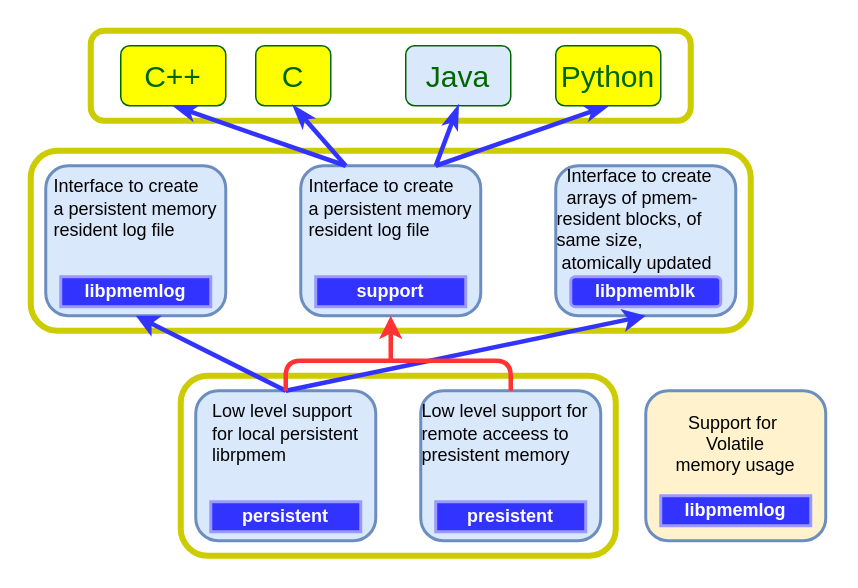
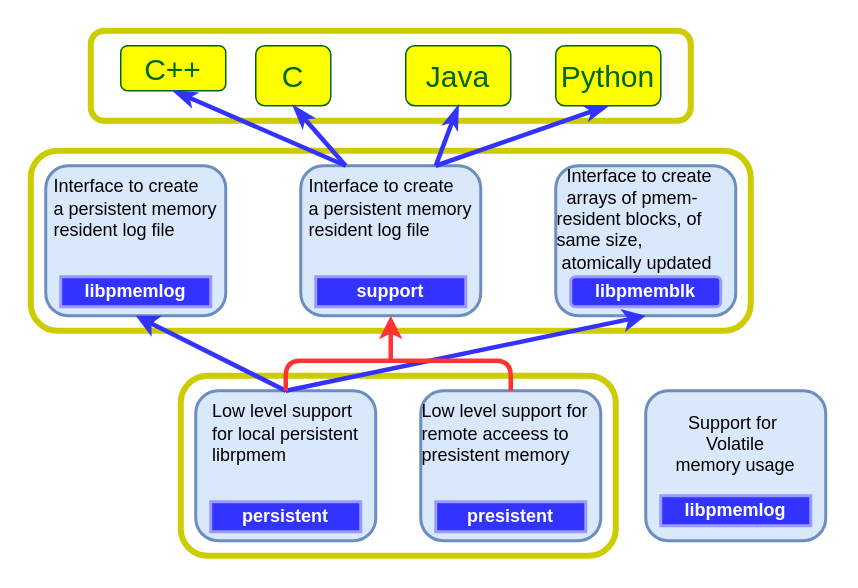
  <mxCell id="0" />
  <mxCell id="1" parent="0" />
  <mxCell id="2" value="" style="rounded=1;whiteSpace=wrap;html=1;strokeColor=#CCCC00;fillColor=none;strokeWidth=4;" vertex="1" parent="1"><mxGeometry x="120" y="250" width="290" height="120" as="geometry" /></mxCell>
  <mxCell id="3" value="" style="rounded=1;whiteSpace=wrap;html=1;strokeColor=#CCCC00;fillColor=none;strokeWidth=4;" vertex="1" parent="1"><mxGeometry x="20" y="100" width="480" height="120" as="geometry" /></mxCell>
  <mxCell id="4" value="" style="rounded=1;whiteSpace=wrap;html=1;strokeColor=#CCCC00;fillColor=none;strokeWidth=4;" vertex="1" parent="1"><mxGeometry x="60" y="20" width="400" height="60" as="geometry" /></mxCell>
- <mxCell id="5" value="&lt;font style=&quot;font-size: 20px&quot; color=&quot;#006600&quot;&gt;C++&lt;/font&gt;" style="rounded=1;whiteSpace=wrap;html=1;fillColor=#FFFF00;strokeColor=#006600;" vertex="1" parent="1"><mxGeometry x="80" y="30" width="70" height="40" as="geometry" /></mxCell>
+ <mxCell id="5" value="&lt;font style=&quot;font-size: 20px&quot; color=&quot;#006600&quot;&gt;C++&lt;/font&gt;" style="rounded=1;whiteSpace=wrap;html=1;fillColor=#FFFF00;strokeColor=#006600;" vertex="1" parent="1"><mxGeometry x="80" y="30" width="70" height="30" as="geometry" /></mxCell>
  <mxCell id="6" value="&lt;font style=&quot;font-size: 20px&quot; color=&quot;#006600&quot;&gt;C&lt;/font&gt;" style="rounded=1;whiteSpace=wrap;html=1;fillColor=#FFFF00;strokeColor=#006600;" vertex="1" parent="1"><mxGeometry x="170" y="30" width="50" height="40" as="geometry" /></mxCell>
- <mxCell id="7" value="&lt;font style=&quot;font-size: 20px&quot; color=&quot;#006600&quot;&gt;Java&lt;/font&gt;" style="rounded=1;whiteSpace=wrap;html=1;fillColor=#dae8fc;strokeColor=#006600;" vertex="1" parent="1"><mxGeometry x="270" y="30" width="70" height="40" as="geometry" /></mxCell>
+ <mxCell id="7" value="&lt;font style=&quot;font-size: 20px&quot; color=&quot;#006600&quot;&gt;Java&lt;/font&gt;" style="rounded=1;whiteSpace=wrap;html=1;fillColor=#FFFF00;strokeColor=#006600;" vertex="1" parent="1"><mxGeometry x="270" y="30" width="70" height="40" as="geometry" /></mxCell>
  <mxCell id="8" value="&lt;font style=&quot;font-size: 20px&quot; color=&quot;#006600&quot;&gt;Python&lt;/font&gt;" style="rounded=1;whiteSpace=wrap;html=1;fillColor=#FFFF00;strokeColor=#006600;" vertex="1" parent="1"><mxGeometry x="370" y="30" width="70" height="40" as="geometry" /></mxCell>
  <mxCell id="9" value="&lt;div style=&quot;text-align: left&quot;&gt;&lt;span&gt;Interface to create&lt;/span&gt;&lt;/div&gt;&lt;div style=&quot;text-align: left&quot;&gt;&lt;span&gt;a persistent memory&lt;/span&gt;&lt;/div&gt;&lt;div style=&quot;text-align: left&quot;&gt;&lt;span&gt;resident log file&lt;/span&gt;&lt;/div&gt;&lt;br&gt;&lt;br&gt;&lt;br&gt;" style="rounded=1;whiteSpace=wrap;html=1;strokeColor=#6c8ebf;strokeWidth=2;fillColor=#dae8fc;" vertex="1" parent="1"><mxGeometry x="30" y="110" width="120" height="100" as="geometry" /></mxCell>
  <mxCell id="10" value="&lt;font color=&quot;#ffffff&quot;&gt;&lt;b&gt;libpmemlog&lt;/b&gt;&lt;/font&gt;" style="rounded=0;whiteSpace=wrap;html=1;strokeColor=#9999FF;strokeWidth=2;fillColor=#3333FF;" vertex="1" parent="1"><mxGeometry x="40" y="184" width="100" height="20" as="geometry" /></mxCell>
  <mxCell id="11" value="&lt;div style=&quot;text-align: left&quot;&gt;&lt;span&gt;Interface to create&lt;/span&gt;&lt;/div&gt;&lt;div style=&quot;text-align: left&quot;&gt;&lt;span&gt;a persistent memory&lt;/span&gt;&lt;/div&gt;&lt;div style=&quot;text-align: left&quot;&gt;&lt;span&gt;resident log file&lt;/span&gt;&lt;/div&gt;&lt;br&gt;&lt;br&gt;&lt;br&gt;" style="rounded=1;whiteSpace=wrap;html=1;strokeColor=#6c8ebf;strokeWidth=2;fillColor=#dae8fc;" vertex="1" parent="1"><mxGeometry x="200" y="110" width="120" height="100" as="geometry" /></mxCell>
  <mxCell id="12" value="&lt;font color=&quot;#ffffff&quot;&gt;&lt;b&gt;support&lt;/b&gt;&lt;/font&gt;" style="rounded=0;whiteSpace=wrap;html=1;strokeColor=#9999FF;strokeWidth=2;fillColor=#3333FF;" vertex="1" parent="1"><mxGeometry x="210" y="184" width="100" height="20" as="geometry" /></mxCell>
  <mxCell id="13" value="&lt;div style=&quot;text-align: left&quot;&gt;&lt;/div&gt;&lt;div style=&quot;text-align: left&quot;&gt;&lt;span&gt;&amp;nbsp; Interface to create&amp;nbsp; &amp;nbsp; &amp;nbsp; arrays of pmem-&amp;nbsp; &amp;nbsp; &amp;nbsp; &amp;nbsp; resident blocks, of&amp;nbsp; &amp;nbsp; &amp;nbsp; same size,&amp;nbsp; &amp;nbsp; &amp;nbsp; &amp;nbsp; &amp;nbsp; &amp;nbsp; &amp;nbsp;atomically updated&lt;/span&gt;&lt;/div&gt;&lt;div style=&quot;text-align: left&quot;&gt;&lt;br&gt;&lt;/div&gt;&lt;div style=&quot;text-align: left&quot;&gt;&lt;br&gt;&lt;/div&gt;" style="rounded=1;whiteSpace=wrap;html=1;strokeColor=#6c8ebf;strokeWidth=2;fillColor=#dae8fc;" vertex="1" parent="1"><mxGeometry x="370" y="110" width="120" height="100" as="geometry" /></mxCell>
  <mxCell id="14" value="&lt;font color=&quot;#ffffff&quot;&gt;&lt;b&gt;libpmemblk&lt;/b&gt;&lt;/font&gt;" style="whiteSpace=wrap;html=1;strokeColor=#9999FF;strokeWidth=2;fillColor=#3333FF;rounded=1;" vertex="1" parent="1"><mxGeometry x="380" y="184" width="100" height="20" as="geometry" /></mxCell>
  <mxCell id="15" value="" style="endArrow=classicThin;html=1;strokeColor=#3333FF;strokeWidth=3;endFill=1;exitX=0.25;exitY=0;exitDx=0;exitDy=0;entryX=0.5;entryY=1;entryDx=0;entryDy=0;" edge="1" parent="1" source="11" target="5"><mxGeometry width="50" height="50" relative="1" as="geometry"><mxPoint x="235" y="320" as="sourcePoint" /><mxPoint x="180" y="100" as="targetPoint" /></mxGeometry></mxCell>
  <mxCell id="16" value="" style="endArrow=classicThin;html=1;strokeColor=#3333FF;strokeWidth=3;endFill=1;exitX=0.25;exitY=0;exitDx=0;exitDy=0;entryX=0.5;entryY=1;entryDx=0;entryDy=0;" edge="1" parent="1" source="11" target="6"><mxGeometry width="50" height="50" relative="1" as="geometry"><mxPoint x="240" y="120" as="sourcePoint" /><mxPoint x="125" y="80" as="targetPoint" /></mxGeometry></mxCell>
  <mxCell id="17" value="" style="endArrow=classicThin;html=1;strokeColor=#3333FF;strokeWidth=3;endFill=1;exitX=0.75;exitY=0;exitDx=0;exitDy=0;entryX=0.5;entryY=1;entryDx=0;entryDy=0;" edge="1" parent="1" source="11" target="7"><mxGeometry width="50" height="50" relative="1" as="geometry"><mxPoint x="240" y="120" as="sourcePoint" /><mxPoint x="215" y="80" as="targetPoint" /></mxGeometry></mxCell>
  <mxCell id="18" value="" style="endArrow=classicThin;html=1;strokeColor=#3333FF;strokeWidth=3;endFill=1;exitX=0.75;exitY=0;exitDx=0;exitDy=0;entryX=0.5;entryY=1;entryDx=0;entryDy=0;" edge="1" parent="1" source="11" target="8"><mxGeometry width="50" height="50" relative="1" as="geometry"><mxPoint x="300" y="120" as="sourcePoint" /><mxPoint x="315" y="80" as="targetPoint" /></mxGeometry></mxCell>
  <mxCell id="19" value="&lt;div style=&quot;text-align: left&quot;&gt;&lt;/div&gt;&lt;div style=&quot;text-align: left&quot;&gt;&lt;span&gt;Low level support&lt;/span&gt;&lt;/div&gt;&lt;div style=&quot;text-align: left&quot;&gt;&lt;span&gt;for local persistent&lt;/span&gt;&lt;/div&gt;&lt;div style=&quot;text-align: left&quot;&gt;&lt;span&gt;librpmem&lt;/span&gt;&lt;/div&gt;&lt;div style=&quot;text-align: left&quot;&gt;&lt;br&gt;&lt;/div&gt;&lt;div style=&quot;text-align: left&quot;&gt;&lt;br&gt;&lt;/div&gt;&lt;div style=&quot;text-align: left&quot;&gt;&lt;br&gt;&lt;/div&gt;" style="rounded=1;whiteSpace=wrap;html=1;strokeColor=#6c8ebf;strokeWidth=2;fillColor=#dae8fc;" vertex="1" parent="1"><mxGeometry x="130" y="260" width="120" height="100" as="geometry" /></mxCell>
  <mxCell id="20" value="&lt;font color=&quot;#ffffff&quot;&gt;&lt;b&gt;persistent&lt;/b&gt;&lt;/font&gt;" style="rounded=0;whiteSpace=wrap;html=1;strokeColor=#9999FF;strokeWidth=2;fillColor=#3333FF;" vertex="1" parent="1"><mxGeometry x="140" y="334" width="100" height="20" as="geometry" /></mxCell>
  <mxCell id="21" value="&lt;div style=&quot;text-align: left&quot;&gt;&lt;/div&gt;&lt;div style=&quot;text-align: left&quot;&gt;&lt;span&gt;Low level support for remote acceess to&lt;/span&gt;&lt;/div&gt;&lt;div style=&quot;text-align: left&quot;&gt;&lt;span&gt;presistent memory&lt;/span&gt;&lt;/div&gt;&lt;div style=&quot;text-align: left&quot;&gt;&lt;br&gt;&lt;/div&gt;&lt;div style=&quot;text-align: left&quot;&gt;&lt;br&gt;&lt;/div&gt;&lt;div style=&quot;text-align: left&quot;&gt;&lt;br&gt;&lt;/div&gt;" style="rounded=1;whiteSpace=wrap;html=1;strokeColor=#6c8ebf;strokeWidth=2;fillColor=#dae8fc;" vertex="1" parent="1"><mxGeometry x="280" y="260" width="120" height="100" as="geometry" /></mxCell>
  <mxCell id="22" value="&lt;font color=&quot;#ffffff&quot;&gt;&lt;b&gt;presistent&lt;/b&gt;&lt;/font&gt;" style="rounded=0;whiteSpace=wrap;html=1;strokeColor=#9999FF;strokeWidth=2;fillColor=#3333FF;" vertex="1" parent="1"><mxGeometry x="290" y="334" width="100" height="20" as="geometry" /></mxCell>
  <mxCell id="23" value="" style="endArrow=classic;html=1;strokeColor=#3333FF;strokeWidth=3;entryX=0.5;entryY=1;entryDx=0;entryDy=0;exitX=0.5;exitY=0;exitDx=0;exitDy=0;" edge="1" parent="1" source="19" target="9"><mxGeometry width="50" height="50" relative="1" as="geometry"><mxPoint x="0" y="340" as="sourcePoint" /><mxPoint x="50" y="290" as="targetPoint" /></mxGeometry></mxCell>
  <mxCell id="24" value="" style="endArrow=classic;html=1;strokeColor=#3333FF;strokeWidth=3;entryX=0.5;entryY=1;entryDx=0;entryDy=0;exitX=0.5;exitY=0;exitDx=0;exitDy=0;" edge="1" parent="1" source="19" target="13"><mxGeometry width="50" height="50" relative="1" as="geometry"><mxPoint x="200" y="270" as="sourcePoint" /><mxPoint x="100" y="220" as="targetPoint" /></mxGeometry></mxCell>
  <mxCell id="25" value="" style="endArrow=none;html=1;strokeColor=#FF3333;strokeWidth=3;entryX=0.5;entryY=0;entryDx=0;entryDy=0;exitX=0.5;exitY=0;exitDx=0;exitDy=0;" edge="1" parent="1" source="19" target="21"><mxGeometry width="50" height="50" relative="1" as="geometry"><mxPoint x="-20" y="360" as="sourcePoint" /><mxPoint x="30" y="310" as="targetPoint" /><Array as="points"><mxPoint x="190" y="240" /><mxPoint x="260" y="240" /><mxPoint x="340" y="240" /></Array></mxGeometry></mxCell>
  <mxCell id="26" value="" style="endArrow=classic;html=1;strokeColor=#FF3333;strokeWidth=3;entryX=0.5;entryY=1;entryDx=0;entryDy=0;" edge="1" parent="1" target="11"><mxGeometry width="50" height="50" relative="1" as="geometry"><mxPoint x="260" y="240" as="sourcePoint" /><mxPoint x="80" y="290" as="targetPoint" /></mxGeometry></mxCell>
- <mxCell id="27" value="&lt;div style=&quot;text-align: left&quot;&gt;&lt;/div&gt;&lt;div&gt;Support for&amp;nbsp;&lt;/div&gt;&lt;div&gt;Volatile&lt;/div&gt;&lt;div&gt;memory usage&lt;/div&gt;&lt;div&gt;&lt;br&gt;&lt;/div&gt;&lt;div&gt;&lt;br&gt;&lt;/div&gt;" style="rounded=1;whiteSpace=wrap;html=1;strokeColor=#6c8ebf;strokeWidth=2;fillColor=#fff2cc;" vertex="1" parent="1"><mxGeometry x="430" y="260" width="120" height="100" as="geometry" /></mxCell>
+ <mxCell id="27" value="&lt;div style=&quot;text-align: left&quot;&gt;&lt;/div&gt;&lt;div&gt;Support for&amp;nbsp;&lt;/div&gt;&lt;div&gt;Volatile&lt;/div&gt;&lt;div&gt;memory usage&lt;/div&gt;&lt;div&gt;&lt;br&gt;&lt;/div&gt;&lt;div&gt;&lt;br&gt;&lt;/div&gt;" style="rounded=1;whiteSpace=wrap;html=1;strokeColor=#6c8ebf;strokeWidth=2;fillColor=#dae8fc;" vertex="1" parent="1"><mxGeometry x="430" y="260" width="120" height="100" as="geometry" /></mxCell>
  <mxCell id="28" value="&lt;font color=&quot;#ffffff&quot;&gt;&lt;b&gt;libpmemlog&lt;/b&gt;&lt;/font&gt;" style="rounded=0;whiteSpace=wrap;html=1;strokeColor=#9999FF;strokeWidth=2;fillColor=#3333FF;" vertex="1" parent="1"><mxGeometry x="440" y="330" width="100" height="20" as="geometry" /></mxCell>
